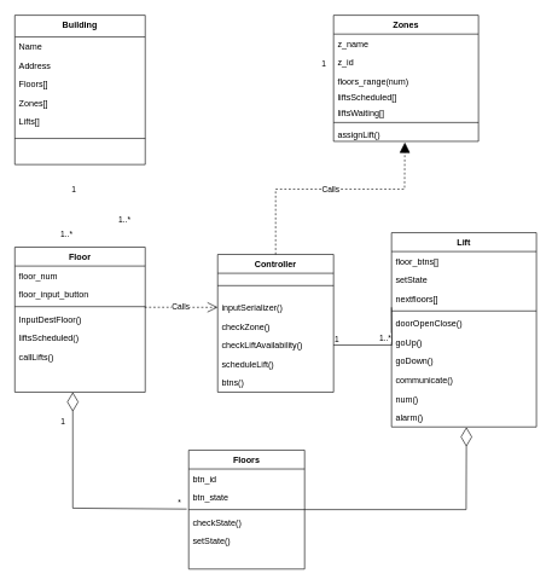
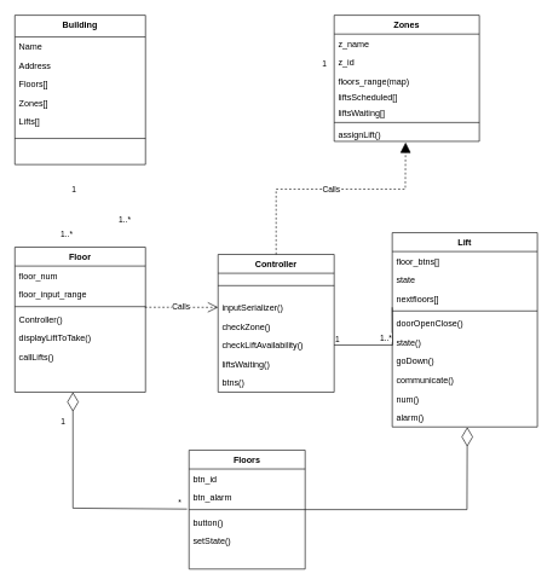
  <mxCell id="0" />
  <mxCell id="1" parent="0" />
  <mxCell id="2" value="Building" style="swimlane;fontStyle=1;align=center;verticalAlign=top;childLayout=stackLayout;horizontal=1;startSize=30;horizontalStack=0;resizeParent=1;resizeLast=0;collapsible=1;marginBottom=0;rounded=0;shadow=0;strokeWidth=1;" parent="1" vertex="1"><mxGeometry x="20" y="20" width="180" height="206" as="geometry"><mxRectangle x="230" y="140" width="160" height="26" as="alternateBounds" /></mxGeometry></mxCell>
  <mxCell id="3" value="Name" style="text;align=left;verticalAlign=top;spacingLeft=4;spacingRight=4;overflow=hidden;rotatable=0;points=[[0,0.5],[1,0.5]];portConstraint=eastwest;" vertex="1" parent="2"><mxGeometry y="30" width="180" height="26" as="geometry" /></mxCell>
  <mxCell id="4" value="Address" style="text;align=left;verticalAlign=top;spacingLeft=4;spacingRight=4;overflow=hidden;rotatable=0;points=[[0,0.5],[1,0.5]];portConstraint=eastwest;rounded=0;shadow=0;html=0;" parent="2" vertex="1"><mxGeometry y="56" width="180" height="26" as="geometry" /></mxCell>
  <mxCell id="5" value="Floors[]" style="text;align=left;verticalAlign=top;spacingLeft=4;spacingRight=4;overflow=hidden;rotatable=0;points=[[0,0.5],[1,0.5]];portConstraint=eastwest;rounded=0;shadow=0;html=0;" parent="2" vertex="1"><mxGeometry y="82" width="180" height="26" as="geometry" /></mxCell>
  <mxCell id="6" value="Zones[]" style="text;align=left;verticalAlign=top;spacingLeft=4;spacingRight=4;overflow=hidden;rotatable=0;points=[[0,0.5],[1,0.5]];portConstraint=eastwest;rounded=0;shadow=0;html=0;" parent="2" vertex="1"><mxGeometry y="108" width="180" height="26" as="geometry" /></mxCell>
  <mxCell id="7" value="Lifts[]" style="text;align=left;verticalAlign=top;spacingLeft=4;spacingRight=4;overflow=hidden;rotatable=0;points=[[0,0.5],[1,0.5]];portConstraint=eastwest;rounded=0;shadow=0;html=0;" parent="2" vertex="1"><mxGeometry y="134" width="180" height="26" as="geometry" /></mxCell>
  <mxCell id="8" value="" style="line;html=1;strokeWidth=1;align=left;verticalAlign=middle;spacingTop=-1;spacingLeft=3;spacingRight=3;rotatable=0;labelPosition=right;points=[];portConstraint=eastwest;" parent="2" vertex="1"><mxGeometry y="160" width="180" height="20" as="geometry" /></mxCell>
  <mxCell id="9" value="Floor" style="swimlane;fontStyle=1;align=center;verticalAlign=top;childLayout=stackLayout;horizontal=1;startSize=26;horizontalStack=0;resizeParent=1;resizeLast=0;collapsible=1;marginBottom=0;rounded=0;shadow=0;strokeWidth=1;" parent="1" vertex="1"><mxGeometry x="20" y="340" width="180" height="200" as="geometry"><mxRectangle x="130" y="380" width="160" height="26" as="alternateBounds" /></mxGeometry></mxCell>
  <mxCell id="10" value="floor_num" style="text;align=left;verticalAlign=top;spacingLeft=4;spacingRight=4;overflow=hidden;rotatable=0;points=[[0,0.5],[1,0.5]];portConstraint=eastwest;" parent="9" vertex="1"><mxGeometry y="26" width="180" height="26" as="geometry" /></mxCell>
- <mxCell id="11" value="floor_input_button" style="text;align=left;verticalAlign=top;spacingLeft=4;spacingRight=4;overflow=hidden;rotatable=0;points=[[0,0.5],[1,0.5]];portConstraint=eastwest;" vertex="1" parent="9"><mxGeometry y="52" width="180" height="26" as="geometry" /></mxCell>
+ <mxCell id="11" value="floor_input_range" style="text;align=left;verticalAlign=top;spacingLeft=4;spacingRight=4;overflow=hidden;rotatable=0;points=[[0,0.5],[1,0.5]];portConstraint=eastwest;" vertex="1" parent="9"><mxGeometry y="52" width="180" height="26" as="geometry" /></mxCell>
  <mxCell id="12" value="" style="line;html=1;strokeWidth=1;align=left;verticalAlign=middle;spacingTop=-1;spacingLeft=3;spacingRight=3;rotatable=0;labelPosition=right;points=[];portConstraint=eastwest;" parent="9" vertex="1"><mxGeometry y="78" width="180" height="8" as="geometry" /></mxCell>
- <mxCell id="13" value="InputDestFloor()" style="text;align=left;verticalAlign=top;spacingLeft=4;spacingRight=4;overflow=hidden;rotatable=0;points=[[0,0.5],[1,0.5]];portConstraint=eastwest;fontStyle=0" parent="9" vertex="1"><mxGeometry y="86" width="180" height="26" as="geometry" /></mxCell>
- <mxCell id="14" value="liftsScheduled()" style="text;align=left;verticalAlign=top;spacingLeft=4;spacingRight=4;overflow=hidden;rotatable=0;points=[[0,0.5],[1,0.5]];portConstraint=eastwest;" parent="9" vertex="1"><mxGeometry y="112" width="180" height="26" as="geometry" /></mxCell>
+ <mxCell id="13" value="Controller()" style="text;align=left;verticalAlign=top;spacingLeft=4;spacingRight=4;overflow=hidden;rotatable=0;points=[[0,0.5],[1,0.5]];portConstraint=eastwest;fontStyle=0" parent="9" vertex="1"><mxGeometry y="86" width="180" height="26" as="geometry" /></mxCell>
+ <mxCell id="14" value="displayLiftToTake()" style="text;align=left;verticalAlign=top;spacingLeft=4;spacingRight=4;overflow=hidden;rotatable=0;points=[[0,0.5],[1,0.5]];portConstraint=eastwest;" parent="9" vertex="1"><mxGeometry y="112" width="180" height="26" as="geometry" /></mxCell>
  <mxCell id="15" value="callLifts()" style="text;align=left;verticalAlign=top;spacingLeft=4;spacingRight=4;overflow=hidden;rotatable=0;points=[[0,0.5],[1,0.5]];portConstraint=eastwest;fontStyle=0" vertex="1" parent="9"><mxGeometry y="138" width="180" height="26" as="geometry" /></mxCell>
  <mxCell id="16" value="Lift" style="swimlane;fontStyle=1;align=center;verticalAlign=top;childLayout=stackLayout;horizontal=1;startSize=26;horizontalStack=0;resizeParent=1;resizeLast=0;collapsible=1;marginBottom=0;rounded=0;shadow=0;strokeWidth=1;" parent="1" vertex="1"><mxGeometry x="540" y="320" width="200" height="268" as="geometry"><mxRectangle x="340" y="380" width="170" height="26" as="alternateBounds" /></mxGeometry></mxCell>
  <mxCell id="17" value="floor_btns[]" style="text;align=left;verticalAlign=top;spacingLeft=4;spacingRight=4;overflow=hidden;rotatable=0;points=[[0,0.5],[1,0.5]];portConstraint=eastwest;" parent="16" vertex="1"><mxGeometry y="26" width="200" height="26" as="geometry" /></mxCell>
- <mxCell id="18" value="setState" style="text;align=left;verticalAlign=top;spacingLeft=4;spacingRight=4;overflow=hidden;rotatable=0;points=[[0,0.5],[1,0.5]];portConstraint=eastwest;" parent="16" vertex="1"><mxGeometry y="52" width="200" height="26" as="geometry" /></mxCell>
+ <mxCell id="18" value="state" style="text;align=left;verticalAlign=top;spacingLeft=4;spacingRight=4;overflow=hidden;rotatable=0;points=[[0,0.5],[1,0.5]];portConstraint=eastwest;" parent="16" vertex="1"><mxGeometry y="52" width="200" height="26" as="geometry" /></mxCell>
  <mxCell id="19" value="nextfloors[]" style="text;align=left;verticalAlign=top;spacingLeft=4;spacingRight=4;overflow=hidden;rotatable=0;points=[[0,0.5],[1,0.5]];portConstraint=eastwest;" parent="16" vertex="1"><mxGeometry y="78" width="200" height="26" as="geometry" /></mxCell>
  <mxCell id="20" value="" style="line;html=1;strokeWidth=1;align=left;verticalAlign=middle;spacingTop=-1;spacingLeft=3;spacingRight=3;rotatable=0;labelPosition=right;points=[];portConstraint=eastwest;" parent="16" vertex="1"><mxGeometry y="104" width="200" height="8" as="geometry" /></mxCell>
  <mxCell id="21" value="doorOpenClose()" style="text;align=left;verticalAlign=top;spacingLeft=4;spacingRight=4;overflow=hidden;rotatable=0;points=[[0,0.5],[1,0.5]];portConstraint=eastwest;" parent="16" vertex="1"><mxGeometry y="112" width="200" height="26" as="geometry" /></mxCell>
- <mxCell id="22" value="goUp()" style="text;align=left;verticalAlign=top;spacingLeft=4;spacingRight=4;overflow=hidden;rotatable=0;points=[[0,0.5],[1,0.5]];portConstraint=eastwest;" parent="16" vertex="1"><mxGeometry y="138" width="200" height="26" as="geometry" /></mxCell>
+ <mxCell id="22" value="state()" style="text;align=left;verticalAlign=top;spacingLeft=4;spacingRight=4;overflow=hidden;rotatable=0;points=[[0,0.5],[1,0.5]];portConstraint=eastwest;" parent="16" vertex="1"><mxGeometry y="138" width="200" height="26" as="geometry" /></mxCell>
  <mxCell id="23" value="goDown()" style="text;align=left;verticalAlign=top;spacingLeft=4;spacingRight=4;overflow=hidden;rotatable=0;points=[[0,0.5],[1,0.5]];portConstraint=eastwest;" parent="16" vertex="1"><mxGeometry y="164" width="200" height="26" as="geometry" /></mxCell>
  <mxCell id="24" value="communicate()" style="text;align=left;verticalAlign=top;spacingLeft=4;spacingRight=4;overflow=hidden;rotatable=0;points=[[0,0.5],[1,0.5]];portConstraint=eastwest;" parent="16" vertex="1"><mxGeometry y="190" width="200" height="26" as="geometry" /></mxCell>
  <mxCell id="25" value="num()" style="text;align=left;verticalAlign=top;spacingLeft=4;spacingRight=4;overflow=hidden;rotatable=0;points=[[0,0.5],[1,0.5]];portConstraint=eastwest;" vertex="1" parent="16"><mxGeometry y="216" width="200" height="26" as="geometry" /></mxCell>
  <mxCell id="26" value="alarm()" style="text;align=left;verticalAlign=top;spacingLeft=4;spacingRight=4;overflow=hidden;rotatable=0;points=[[0,0.5],[1,0.5]];portConstraint=eastwest;" vertex="1" parent="16"><mxGeometry y="242" width="200" height="26" as="geometry" /></mxCell>
  <mxCell id="27" value="Zones" style="swimlane;fontStyle=1;align=center;verticalAlign=top;childLayout=stackLayout;horizontal=1;startSize=26;horizontalStack=0;resizeParent=1;resizeLast=0;collapsible=1;marginBottom=0;rounded=0;shadow=0;strokeWidth=1;" parent="1" vertex="1"><mxGeometry x="460" y="20" width="200" height="174" as="geometry"><mxRectangle x="550" y="140" width="160" height="26" as="alternateBounds" /></mxGeometry></mxCell>
  <mxCell id="28" value="z_name" style="text;align=left;verticalAlign=top;spacingLeft=4;spacingRight=4;overflow=hidden;rotatable=0;points=[[0,0.5],[1,0.5]];portConstraint=eastwest;" parent="27" vertex="1"><mxGeometry y="26" width="200" height="26" as="geometry" /></mxCell>
  <mxCell id="29" value="z_id" style="text;align=left;verticalAlign=top;spacingLeft=4;spacingRight=4;overflow=hidden;rotatable=0;points=[[0,0.5],[1,0.5]];portConstraint=eastwest;rounded=0;shadow=0;html=0;" parent="27" vertex="1"><mxGeometry y="52" width="200" height="26" as="geometry" /></mxCell>
- <mxCell id="30" value="floors_range(num)" style="text;align=left;verticalAlign=top;spacingLeft=4;spacingRight=4;overflow=hidden;rotatable=0;points=[[0,0.5],[1,0.5]];portConstraint=eastwest;rounded=0;shadow=0;html=0;" parent="27" vertex="1"><mxGeometry y="78" width="200" height="22" as="geometry" /></mxCell>
+ <mxCell id="30" value="floors_range(map)" style="text;align=left;verticalAlign=top;spacingLeft=4;spacingRight=4;overflow=hidden;rotatable=0;points=[[0,0.5],[1,0.5]];portConstraint=eastwest;rounded=0;shadow=0;html=0;" parent="27" vertex="1"><mxGeometry y="78" width="200" height="22" as="geometry" /></mxCell>
  <mxCell id="31" value="liftsScheduled[]" style="text;align=left;verticalAlign=top;spacingLeft=4;spacingRight=4;overflow=hidden;rotatable=0;points=[[0,0.5],[1,0.5]];portConstraint=eastwest;rounded=0;shadow=0;html=0;" vertex="1" parent="27"><mxGeometry y="100" width="200" height="22" as="geometry" /></mxCell>
  <mxCell id="32" value="liftsWaiting[]" style="text;align=left;verticalAlign=top;spacingLeft=4;spacingRight=4;overflow=hidden;rotatable=0;points=[[0,0.5],[1,0.5]];portConstraint=eastwest;rounded=0;shadow=0;html=0;" vertex="1" parent="27"><mxGeometry y="122" width="200" height="22" as="geometry" /></mxCell>
  <mxCell id="33" value="" style="line;html=1;strokeWidth=1;align=left;verticalAlign=middle;spacingTop=-1;spacingLeft=3;spacingRight=3;rotatable=0;labelPosition=right;points=[];portConstraint=eastwest;" parent="27" vertex="1"><mxGeometry y="144" width="200" height="8" as="geometry" /></mxCell>
  <mxCell id="34" value="assignLift()" style="text;align=left;verticalAlign=top;spacingLeft=4;spacingRight=4;overflow=hidden;rotatable=0;points=[[0,0.5],[1,0.5]];portConstraint=eastwest;rounded=0;shadow=0;html=0;" vertex="1" parent="27"><mxGeometry y="152" width="200" height="22" as="geometry" /></mxCell>
  <mxCell id="35" value="Floors" style="swimlane;fontStyle=1;align=center;verticalAlign=top;childLayout=stackLayout;horizontal=1;startSize=26;horizontalStack=0;resizeParent=1;resizeLast=0;collapsible=1;marginBottom=0;rounded=0;shadow=0;strokeWidth=1;" parent="1" vertex="1"><mxGeometry x="260" y="620" width="160" height="164" as="geometry"><mxRectangle x="130" y="380" width="160" height="26" as="alternateBounds" /></mxGeometry></mxCell>
  <mxCell id="36" value="btn_id" style="text;align=left;verticalAlign=top;spacingLeft=4;spacingRight=4;overflow=hidden;rotatable=0;points=[[0,0.5],[1,0.5]];portConstraint=eastwest;" parent="35" vertex="1"><mxGeometry y="26" width="160" height="26" as="geometry" /></mxCell>
- <mxCell id="37" value="btn_state" style="text;align=left;verticalAlign=top;spacingLeft=4;spacingRight=4;overflow=hidden;rotatable=0;points=[[0,0.5],[1,0.5]];portConstraint=eastwest;rounded=0;shadow=0;html=0;" parent="35" vertex="1"><mxGeometry y="52" width="160" height="26" as="geometry" /></mxCell>
+ <mxCell id="37" value="btn_alarm" style="text;align=left;verticalAlign=top;spacingLeft=4;spacingRight=4;overflow=hidden;rotatable=0;points=[[0,0.5],[1,0.5]];portConstraint=eastwest;rounded=0;shadow=0;html=0;" parent="35" vertex="1"><mxGeometry y="52" width="160" height="26" as="geometry" /></mxCell>
  <mxCell id="38" value="" style="line;html=1;strokeWidth=1;align=left;verticalAlign=middle;spacingTop=-1;spacingLeft=3;spacingRight=3;rotatable=0;labelPosition=right;points=[];portConstraint=eastwest;" parent="35" vertex="1"><mxGeometry y="78" width="160" height="8" as="geometry" /></mxCell>
- <mxCell id="39" value="checkState()" style="text;align=left;verticalAlign=top;spacingLeft=4;spacingRight=4;overflow=hidden;rotatable=0;points=[[0,0.5],[1,0.5]];portConstraint=eastwest;fontStyle=0" parent="35" vertex="1"><mxGeometry y="86" width="160" height="26" as="geometry" /></mxCell>
+ <mxCell id="39" value="button()" style="text;align=left;verticalAlign=top;spacingLeft=4;spacingRight=4;overflow=hidden;rotatable=0;points=[[0,0.5],[1,0.5]];portConstraint=eastwest;fontStyle=0" parent="35" vertex="1"><mxGeometry y="86" width="160" height="26" as="geometry" /></mxCell>
  <mxCell id="40" value="setState()" style="text;align=left;verticalAlign=top;spacingLeft=4;spacingRight=4;overflow=hidden;rotatable=0;points=[[0,0.5],[1,0.5]];portConstraint=eastwest;" parent="35" vertex="1"><mxGeometry y="112" width="160" height="26" as="geometry" /></mxCell>
  <mxCell id="41" value="Controller" style="swimlane;fontStyle=1;align=center;verticalAlign=top;childLayout=stackLayout;horizontal=1;startSize=26;horizontalStack=0;resizeParent=1;resizeLast=0;collapsible=1;marginBottom=0;rounded=0;shadow=0;strokeWidth=1;" vertex="1" parent="1"><mxGeometry x="300" y="350" width="160" height="190" as="geometry"><mxRectangle x="130" y="380" width="160" height="26" as="alternateBounds" /></mxGeometry></mxCell>
  <mxCell id="42" value="" style="line;html=1;strokeWidth=1;align=left;verticalAlign=middle;spacingTop=-1;spacingLeft=3;spacingRight=3;rotatable=0;labelPosition=right;points=[];portConstraint=eastwest;" vertex="1" parent="41"><mxGeometry y="26" width="160" height="34" as="geometry" /></mxCell>
  <mxCell id="43" value="inputSerializer()" style="text;align=left;verticalAlign=top;spacingLeft=4;spacingRight=4;overflow=hidden;rotatable=0;points=[[0,0.5],[1,0.5]];portConstraint=eastwest;" vertex="1" parent="41"><mxGeometry y="60" width="160" height="26" as="geometry" /></mxCell>
  <mxCell id="44" value="checkZone()" style="text;align=left;verticalAlign=top;spacingLeft=4;spacingRight=4;overflow=hidden;rotatable=0;points=[[0,0.5],[1,0.5]];portConstraint=eastwest;" vertex="1" parent="41"><mxGeometry y="86" width="160" height="26" as="geometry" /></mxCell>
  <mxCell id="45" value="checkLiftAvailability()" style="text;align=left;verticalAlign=top;spacingLeft=4;spacingRight=4;overflow=hidden;rotatable=0;points=[[0,0.5],[1,0.5]];portConstraint=eastwest;fontStyle=0" vertex="1" parent="41"><mxGeometry y="112" width="160" height="26" as="geometry" /></mxCell>
- <mxCell id="46" value="scheduleLift()" style="text;align=left;verticalAlign=top;spacingLeft=4;spacingRight=4;overflow=hidden;rotatable=0;points=[[0,0.5],[1,0.5]];portConstraint=eastwest;fontStyle=0" vertex="1" parent="41"><mxGeometry y="138" width="160" height="26" as="geometry" /></mxCell>
+ <mxCell id="46" value="liftsWaiting()" style="text;align=left;verticalAlign=top;spacingLeft=4;spacingRight=4;overflow=hidden;rotatable=0;points=[[0,0.5],[1,0.5]];portConstraint=eastwest;fontStyle=0" vertex="1" parent="41"><mxGeometry y="138" width="160" height="26" as="geometry" /></mxCell>
  <mxCell id="47" value="btns()" style="text;align=left;verticalAlign=top;spacingLeft=4;spacingRight=4;overflow=hidden;rotatable=0;points=[[0,0.5],[1,0.5]];portConstraint=eastwest;" vertex="1" parent="41"><mxGeometry y="164" width="160" height="26" as="geometry" /></mxCell>
  <mxCell id="48" value="" style="endArrow=diamondThin;endFill=0;endSize=24;html=1;rounded=0;exitX=-0.017;exitY=1.127;exitDx=0;exitDy=0;exitPerimeter=0;" edge="1" parent="1" source="37"><mxGeometry width="160" relative="1" as="geometry"><mxPoint x="-50" y="600" as="sourcePoint" /><mxPoint x="100" y="540" as="targetPoint" /><Array as="points"><mxPoint x="100" y="700" /></Array></mxGeometry></mxCell>
  <mxCell id="49" value="" style="endArrow=diamondThin;endFill=0;endSize=24;html=1;rounded=0;entryX=0.517;entryY=1.01;entryDx=0;entryDy=0;entryPerimeter=0;" edge="1" parent="1" target="26"><mxGeometry width="160" relative="1" as="geometry"><mxPoint x="420" y="702" as="sourcePoint" /><mxPoint x="580" y="588" as="targetPoint" /><Array as="points"><mxPoint x="643" y="702" /></Array></mxGeometry></mxCell>
  <mxCell id="50" value="Calls" style="endArrow=open;endSize=12;dashed=1;html=1;rounded=0;exitX=0.996;exitY=0.609;exitDx=0;exitDy=0;exitPerimeter=0;entryX=0;entryY=0.5;entryDx=0;entryDy=0;" edge="1" parent="1" source="12" target="43"><mxGeometry width="160" relative="1" as="geometry"><mxPoint x="130" y="400" as="sourcePoint" /><mxPoint x="290" y="400" as="targetPoint" /></mxGeometry></mxCell>
  <mxCell id="51" value="" style="endArrow=none;html=1;edgeStyle=orthogonalEdgeStyle;rounded=0;exitX=1;exitY=0.5;exitDx=0;exitDy=0;" edge="1" parent="1" source="45"><mxGeometry relative="1" as="geometry"><mxPoint x="480" y="430" as="sourcePoint" /><mxPoint x="540" y="423" as="targetPoint" /></mxGeometry></mxCell>
  <mxCell id="52" value="1" style="edgeLabel;resizable=0;html=1;align=left;verticalAlign=bottom;" connectable="0" vertex="1" parent="51"><mxGeometry x="-1" relative="1" as="geometry" /></mxCell>
  <mxCell id="53" value="1..*" style="edgeLabel;resizable=0;html=1;align=right;verticalAlign=bottom;" connectable="0" vertex="1" parent="51"><mxGeometry x="1" relative="1" as="geometry"><mxPoint y="50" as="offset" /></mxGeometry></mxCell>
  <mxCell id="54" value="1" style="edgeLabel;resizable=0;html=1;align=right;verticalAlign=bottom;" connectable="0" vertex="1" parent="1"><mxGeometry x="90" y="588.002" as="geometry" /></mxCell>
  <mxCell id="55" value="*" style="edgeLabel;resizable=0;html=1;align=right;verticalAlign=bottom;" connectable="0" vertex="1" parent="1"><mxGeometry x="250" y="700.002" as="geometry" /></mxCell>
  <mxCell id="56" value="1" style="edgeLabel;resizable=0;html=1;align=left;verticalAlign=bottom;" connectable="0" vertex="1" parent="1"><mxGeometry x="470" y="485" as="geometry"><mxPoint x="-373" y="-216" as="offset" /></mxGeometry></mxCell>
  <mxCell id="57" value="1..*" style="edgeLabel;resizable=0;html=1;align=right;verticalAlign=bottom;" connectable="0" vertex="1" parent="1"><mxGeometry x="100" y="330.002" as="geometry" /></mxCell>
  <mxCell id="58" value="1" style="edgeLabel;resizable=0;html=1;align=right;verticalAlign=bottom;" connectable="0" vertex="1" parent="1"><mxGeometry x="450" y="95.002" as="geometry" /></mxCell>
  <mxCell id="59" value="1..*" style="edgeLabel;resizable=0;html=1;align=right;verticalAlign=bottom;" connectable="0" vertex="1" parent="1"><mxGeometry x="180" y="310.002" as="geometry" /></mxCell>
  <mxCell id="60" value="Calls" style="endArrow=block;endSize=12;dashed=1;html=1;rounded=0;exitX=0.5;exitY=0;exitDx=0;exitDy=0;entryX=0.492;entryY=1.062;entryDx=0;entryDy=0;entryPerimeter=0;" edge="1" parent="1" source="41" target="34"><mxGeometry width="160" relative="1" as="geometry"><mxPoint x="303" y="310" as="sourcePoint" /><mxPoint x="404" y="310" as="targetPoint" /><Array as="points"><mxPoint x="380" y="260" /><mxPoint x="558" y="260" /></Array></mxGeometry></mxCell>
